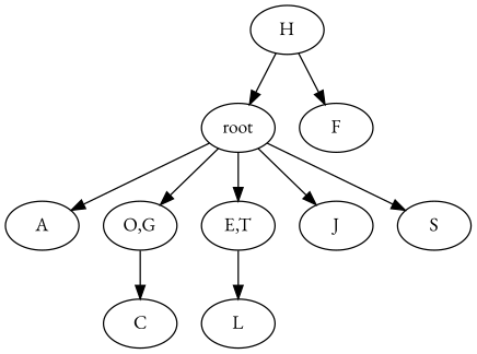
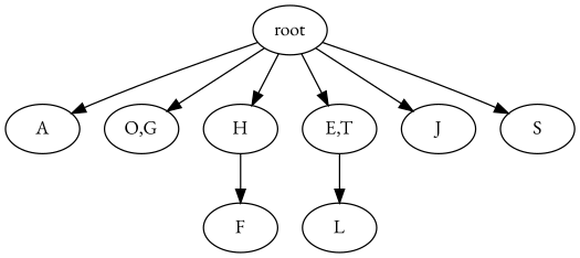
  strict digraph {
    fontname="EB Garamond"
    node [fontname="EB Garamond"]
    edge [fontname="EB Garamond"]
    n1 [label=root]
    n2 [label=A]
    n3 [label="O,G"]
    n4 [label=H]
    n5 [label="E,T"]
    n6 [label=J]
    n7 [label=S]
-   n8 [label=C]
    n9 [label=F]
    n10 [label=L]
    n1 -> n2
    n1 -> n3
-   n4 -> n1
+   n1 -> n4
    n1 -> n5
    n1 -> n6
    n1 -> n7
-   n3 -> n8
    n4 -> n9
    n5 -> n10
  }
